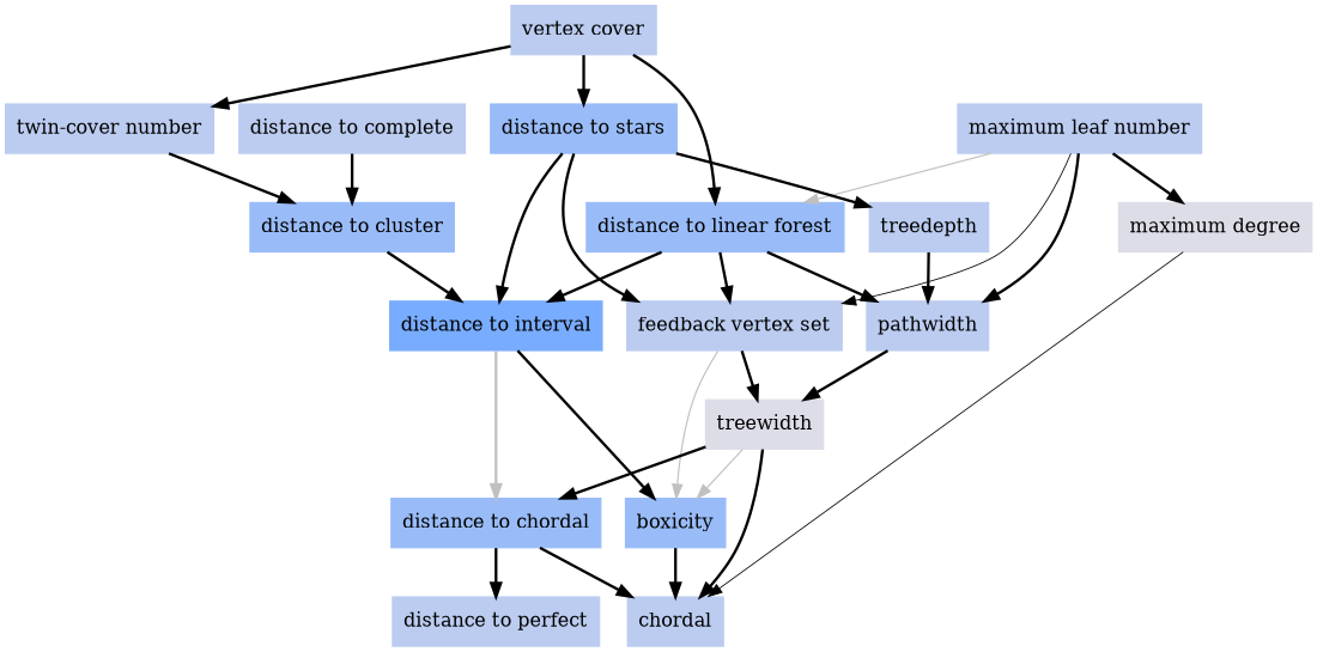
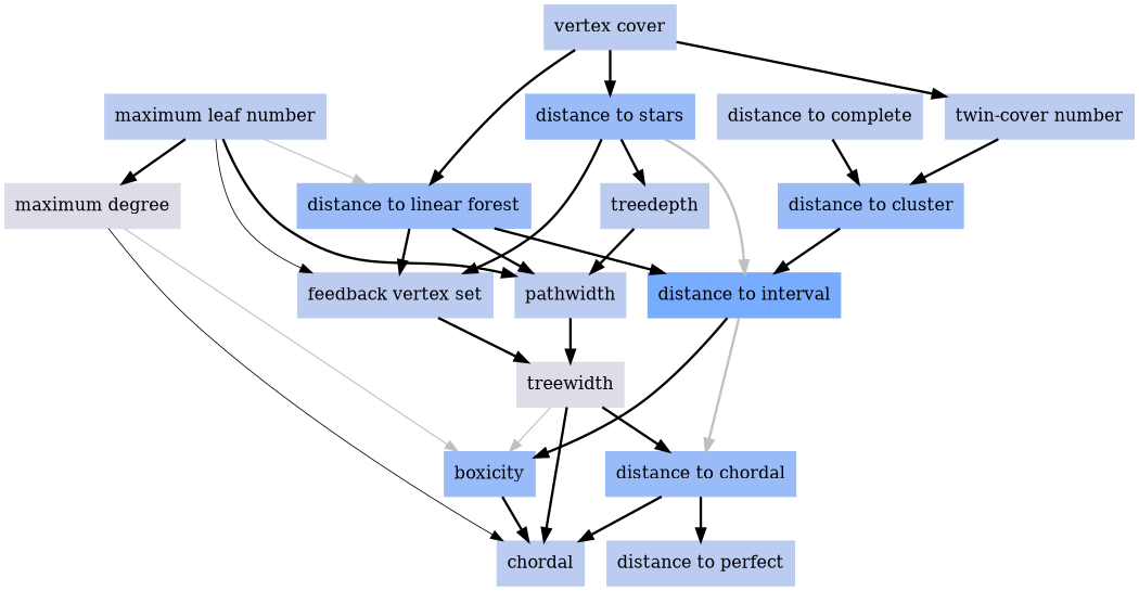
  digraph {
    node [color="#bbccf0" shape=box style=filled]
    edge [decorate=true lblstyle="above, sloped" penwidth=2.0 weight=100]
    n1 [label="twin-cover number"]
    n2 [color="#99bcf8" label="distance to cluster"]
    n3 [color="#78acff" label="distance to interval"]
    n4 [color="#99bcf8" label="distance to linear forest"]
    n5 [label=pathwidth]
    n6 [label="feedback vertex set"]
    n7 [color="#99bcf8" label="distance to chordal"]
    n8 [color="#99bcf8" label=boxicity]
    n9 [color="#dddde8" label=treewidth]
    n10 [label=chordal]
    n11 [label="distance to perfect"]
    n12 [label=treedepth]
    n13 [color="#dddde8" label="maximum degree"]
    n14 [label="maximum leaf number"]
    n15 [color="#99bcf8" label="distance to stars"]
    n16 [label="distance to complete"]
    n17 [label="vertex cover"]
    n1 -> n2
    n2 -> n3
    n3 -> n7 [color=gray]
    n3 -> n8
    n4 -> n3
    n4 -> n5
    n4 -> n6
    n5 -> n9
    n6 -> n9
    n7 -> n10
    n7 -> n11
    n8 -> n10
    n9 -> n7
    n9 -> n8 [color=gray weight=1 penwidth=""]
    n9 -> n10
    n12 -> n5
-   n6 -> n8 [color=gray weight=1 penwidth=""]
+   n13 -> n8 [color=gray weight=1 penwidth=""]
    n13 -> n10 [penwidth=0.7 weight=20]
    n14 -> n4 [color=gray weight=1 penwidth=""]
    n14 -> n5
    n14 -> n6 [penwidth=0.7 weight=20]
    n14 -> n13
-   n15 -> n3
+   n15 -> n3 [color=gray]
    n15 -> n6
    n15 -> n12
    n16 -> n2
    n17 -> n1
    n17 -> n4
    n17 -> n15
  }
